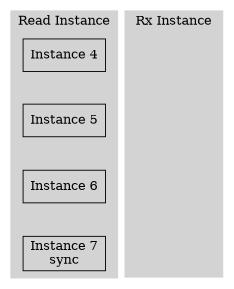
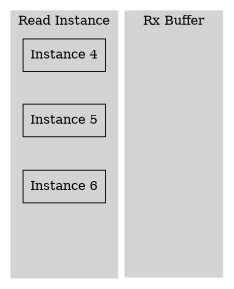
  digraph {
    node [shape=box]
    edge [style=invis]
    n1 [label="Instance 4"]
    n2 [label="Instance 5"]
    n3 [label="Instance 6"]
-   n4 [label="Instance 7\nsync"]
    n5 [label="Instance 1" style=invis]
    n6 [label="Instance 2" style=invis]
    n7 [label="Instance 3\nsync" style=invis]
    n8 [label="Instance 0" style=invis]
    subgraph cluster_1 {
      color=lightgrey
      label="Read Instance"
      style=filled
      n1
      n2
      n3
-     n4
    }
    subgraph cluster_2 {
      color=lightgrey
-     label="Rx Instance"
+     label="Rx Buffer"
      style=filled
      n5
      n6
      n7
      n8
    }
    n1 -> n2
    n2 -> n3
-   n3 -> n4
    n5 -> n6
    n6 -> n7
    n7 -> n8
  }
